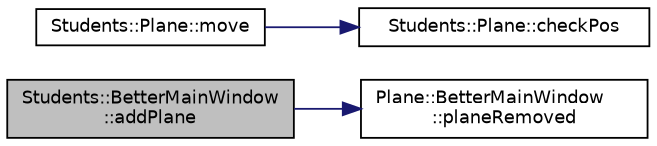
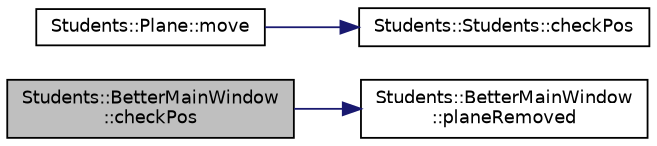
  digraph {
    rankdir=LR
    node [color=black fillcolor=white fontname=Helvetica fontsize=10 shape=record style=filled]
    edge [color=midnightblue fontname=Helvetica fontsize=10 labelfontname=Helvetica labelfontsize=10 style=solid]
-   n1 [fillcolor=grey75 fontcolor=black height=0.2 label="Students::BetterMainWindow\l::addPlane" width=0.4]
-   n2 [height=0.2 label="Plane::BetterMainWindow\l::planeRemoved" width=0.4]
+   n1 [fillcolor=grey75 fontcolor=black height=0.2 label="Students::BetterMainWindow\l::checkPos" width=0.4]
+   n2 [height=0.2 label="Students::BetterMainWindow\l::planeRemoved" width=0.4]
    n3 [height=0.2 label="Students::Plane::move" width=0.4]
-   n4 [height=0.2 label="Students::Plane::checkPos" width=0.4]
+   n4 [height=0.2 label="Students::Students::checkPos" width=0.4]
    n1 -> n2
    n3 -> n4
  }
